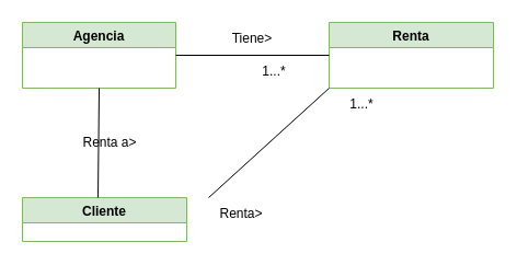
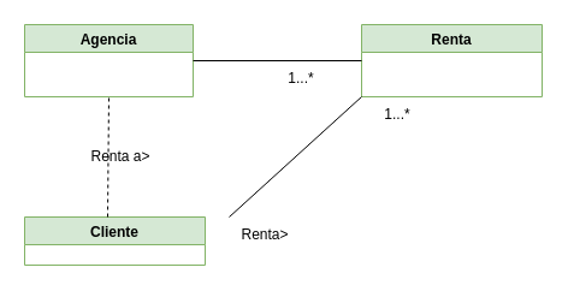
  <mxCell id="0" />
  <mxCell id="1" parent="0" />
  <mxCell id="2" value="Agencia" style="swimlane;fillColor=#d5e8d4;strokeColor=#82b366;" vertex="1" parent="1"><mxGeometry x="20" y="20" width="140" height="60" as="geometry" /></mxCell>
  <mxCell id="3" value="Renta" style="swimlane;fillColor=#d5e8d4;strokeColor=#82b366;startSize=23;" vertex="1" parent="1"><mxGeometry x="300" y="20" width="150" height="60" as="geometry" /></mxCell>
  <mxCell id="4" value="Cliente" style="swimlane;startSize=23;fillColor=#d5e8d4;strokeColor=#82b366;" vertex="1" parent="1"><mxGeometry x="20" y="180" width="150" height="40" as="geometry" /></mxCell>
  <mxCell id="5" value="" style="endArrow=none;html=1;rounded=0;entryX=0;entryY=0.5;entryDx=0;entryDy=0;exitX=1;exitY=0.5;exitDx=0;exitDy=0;" edge="1" parent="1" source="2" target="3"><mxGeometry width="50" height="50" relative="1" as="geometry"><mxPoint x="200" y="80" as="sourcePoint" /><mxPoint x="250" y="30" as="targetPoint" /></mxGeometry></mxCell>
- <mxCell id="6" value="" style="endArrow=none;html=1;rounded=0;entryX=0.5;entryY=1;entryDx=0;entryDy=0;exitX=0.46;exitY=0;exitDx=0;exitDy=0;exitPerimeter=0;" edge="1" parent="1" source="4" target="2"><mxGeometry width="50" height="50" relative="1" as="geometry"><mxPoint x="90" y="170" as="sourcePoint" /><mxPoint x="120" y="80" as="targetPoint" /></mxGeometry></mxCell>
+ <mxCell id="6" value="" style="endArrow=none;html=1;rounded=0;entryX=0.5;entryY=1;entryDx=0;entryDy=0;exitX=0.46;exitY=0;exitDx=0;exitDy=0;exitPerimeter=0;dashed=1;" edge="1" parent="1" source="4" target="2"><mxGeometry width="50" height="50" relative="1" as="geometry"><mxPoint x="90" y="170" as="sourcePoint" /><mxPoint x="120" y="80" as="targetPoint" /></mxGeometry></mxCell>
  <mxCell id="7" value="" style="endArrow=none;html=1;rounded=0;entryX=0;entryY=1;entryDx=0;entryDy=0;" edge="1" parent="1" target="3"><mxGeometry width="50" height="50" relative="1" as="geometry"><mxPoint x="190" y="180" as="sourcePoint" /><mxPoint x="260" y="120" as="targetPoint" /></mxGeometry></mxCell>
- <mxCell id="8" value="Tiene&amp;gt;" style="text;html=1;strokeColor=none;fillColor=none;align=center;verticalAlign=middle;whiteSpace=wrap;rounded=0;" vertex="1" parent="1"><mxGeometry x="200" y="20" width="60" height="30" as="geometry" /></mxCell>
  <mxCell id="9" value="1...*" style="text;html=1;strokeColor=none;fillColor=none;align=center;verticalAlign=middle;whiteSpace=wrap;rounded=0;" vertex="1" parent="1"><mxGeometry x="220" y="50" width="60" height="30" as="geometry" /></mxCell>
  <mxCell id="10" value="Renta a&amp;gt;" style="text;html=1;strokeColor=none;fillColor=none;align=center;verticalAlign=middle;whiteSpace=wrap;rounded=0;" vertex="1" parent="1"><mxGeometry x="70" y="115" width="60" height="30" as="geometry" /></mxCell>
  <mxCell id="11" value="Renta&amp;gt;" style="text;html=1;strokeColor=none;fillColor=none;align=center;verticalAlign=middle;whiteSpace=wrap;rounded=0;" vertex="1" parent="1"><mxGeometry x="190" y="180" width="60" height="30" as="geometry" /></mxCell>
  <mxCell id="12" value="1...*" style="text;html=1;strokeColor=none;fillColor=none;align=center;verticalAlign=middle;whiteSpace=wrap;rounded=0;" vertex="1" parent="1"><mxGeometry x="300" y="80" width="60" height="30" as="geometry" /></mxCell>
